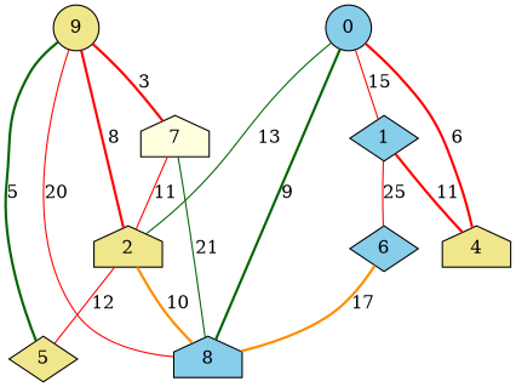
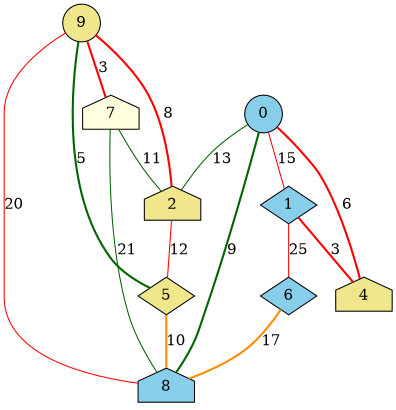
  graph {
    node [fillcolor=khaki shape=house style=filled]
    edge [color=red style=bold]
    n1 [label=9 shape=circle]
    7 [fillcolor=lightyellow]
    5 [shape=diamond]
    8 [fillcolor=skyblue]
    2
    4
    0 [fillcolor=skyblue shape=circle]
    1 [fillcolor=skyblue shape=diamond]
    6 [fillcolor=skyblue shape=diamond]
    n1 -- 7 [label=3]
    n1 -- 5 [color=darkgreen label=5]
    n1 -- 8 [label=20 style=""]
    7 -- 8 [color=darkgreen label=21 style=""]
-   7 -- 2 [label=11 style=""]
-   2 -- 8 [color=darkorange label=10]
+   7 -- 2 [color=darkgreen label=11 style=""]
+   5 -- 8 [color=darkorange label=10]
    2 -- n1 [label=8]
    2 -- 5 [label=12 style=""]
    4 -- 0 [label=6]
    0 -- 8 [color=darkgreen label=9]
    0 -- 2 [color=darkgreen label=13 style=""]
    0 -- 1 [label=15 style=""]
-   1 -- 4 [label=11]
+   1 -- 4 [label=3]
    1 -- 6 [label=25 style=""]
    6 -- 8 [color=darkorange label=17]
  }
